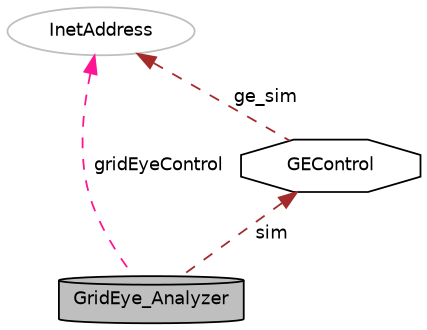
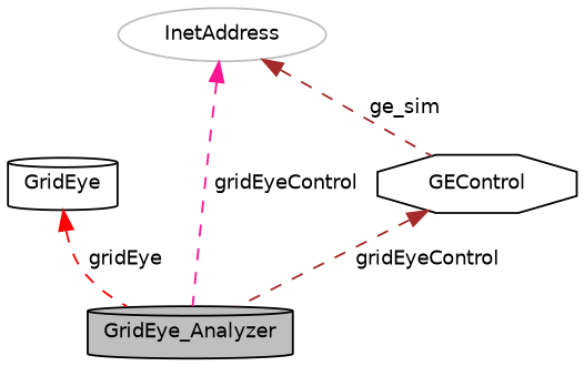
  digraph {
    node [color=black fillcolor=white fontname=Helvetica fontsize=10 shape=cylinder style=filled]
    edge [color=brown dir=back fontname=Helvetica fontsize=10 labelfontname=Helvetica labelfontsize=10 style=dashed]
    n1 [fillcolor=grey75 fontcolor=black height=0.2 label=GridEye_Analyzer width=0.4]
+   n2 [height=0.2 label=GridEye width=0.4]
    n3 [height=0.2 label=GEControl shape=octagon width=0.4]
    n4 [color=grey75 height=0.2 label=InetAddress shape=ellipse width=0.4]
-   n3 -> n1 [label=" sim"]
+   n2 -> n1 [color=red label=" gridEye"]
+   n3 -> n1 [label=" gridEyeControl"]
    n4 -> n1 [color=deeppink label=" gridEyeControl"]
    n4 -> n3 [label=" ge_sim"]
  }
